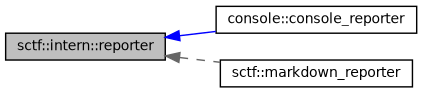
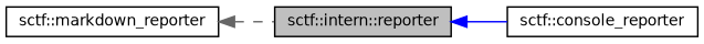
  digraph {
    rankdir=LR
    node [color=black fillcolor=white fontname=Helvetica fontsize=10 shape=record style=filled]
    edge [dir=back fontname=Helvetica fontsize=10 labelfontname=Helvetica labelfontsize=10]
    n1 [fillcolor=grey75 fontcolor=black height=0.2 label="sctf::intern::reporter" width=0.4]
-   n2 [height=0.2 label="console::console_reporter" width=0.4]
+   n2 [height=0.2 label="sctf::console_reporter" width=0.4]
    n3 [height=0.2 label="sctf::markdown_reporter" width=0.4]
    n1 -> n2 [color=blue style=solid]
-   n1 -> n3 [color=gray40 style=dashed]
+   n3 -> n1 [color=gray40 style=dashed]
  }
